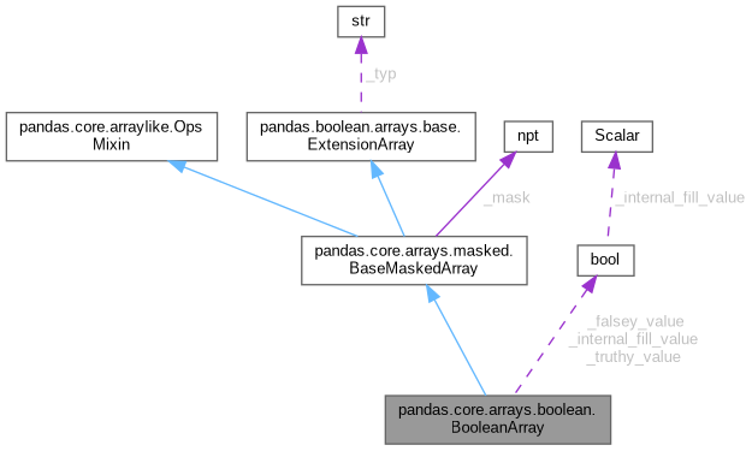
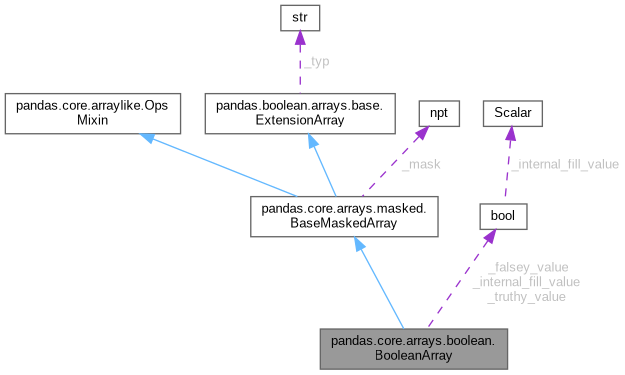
  digraph {
    fontname="Liberation Sans"
    node [color=gray40 fillcolor=white fontname="Liberation Sans" fontsize=10 shape=box style=filled]
    edge [color=darkorchid3 dir=back fontname="Liberation Sans" fontsize=10 labelfontname=Helvetica labelfontsize=10 style=dashed fontcolor=grey]
    n1 [fillcolor=grey60 fontcolor=black height=0.2 label="pandas.core.arrays.boolean.\lBooleanArray" width=0.4]
    n2 [height=0.2 label="pandas.core.arrays.masked.\lBaseMaskedArray" width=0.4]
    n3 [height=0.2 label="pandas.core.arraylike.Ops\lMixin" width=0.4]
    n4 [height=0.2 label="pandas.boolean.arrays.base.\lExtensionArray" width=0.4]
    n5 [height=0.2 label=str width=0.4]
    n6 [height=0.2 label=Scalar width=0.4]
    n7 [height=0.2 label=bool width=0.4]
    n8 [height=0.2 label=npt width=0.4]
    n2 -> n1 [color=steelblue1 style=solid fontcolor=""]
    n3 -> n2 [color=steelblue1 style=solid fontcolor=""]
    n4 -> n2 [color=steelblue1 style=solid fontcolor=""]
    n5 -> n4 [label=" _typ"]
    n6 -> n7 [label=" _internal_fill_value"]
    n7 -> n1 [label=" _falsey_value\n_internal_fill_value\n_truthy_value"]
-   n8 -> n2 [label=" _mask" style=solid]
+   n8 -> n2 [label=" _mask"]
  }
